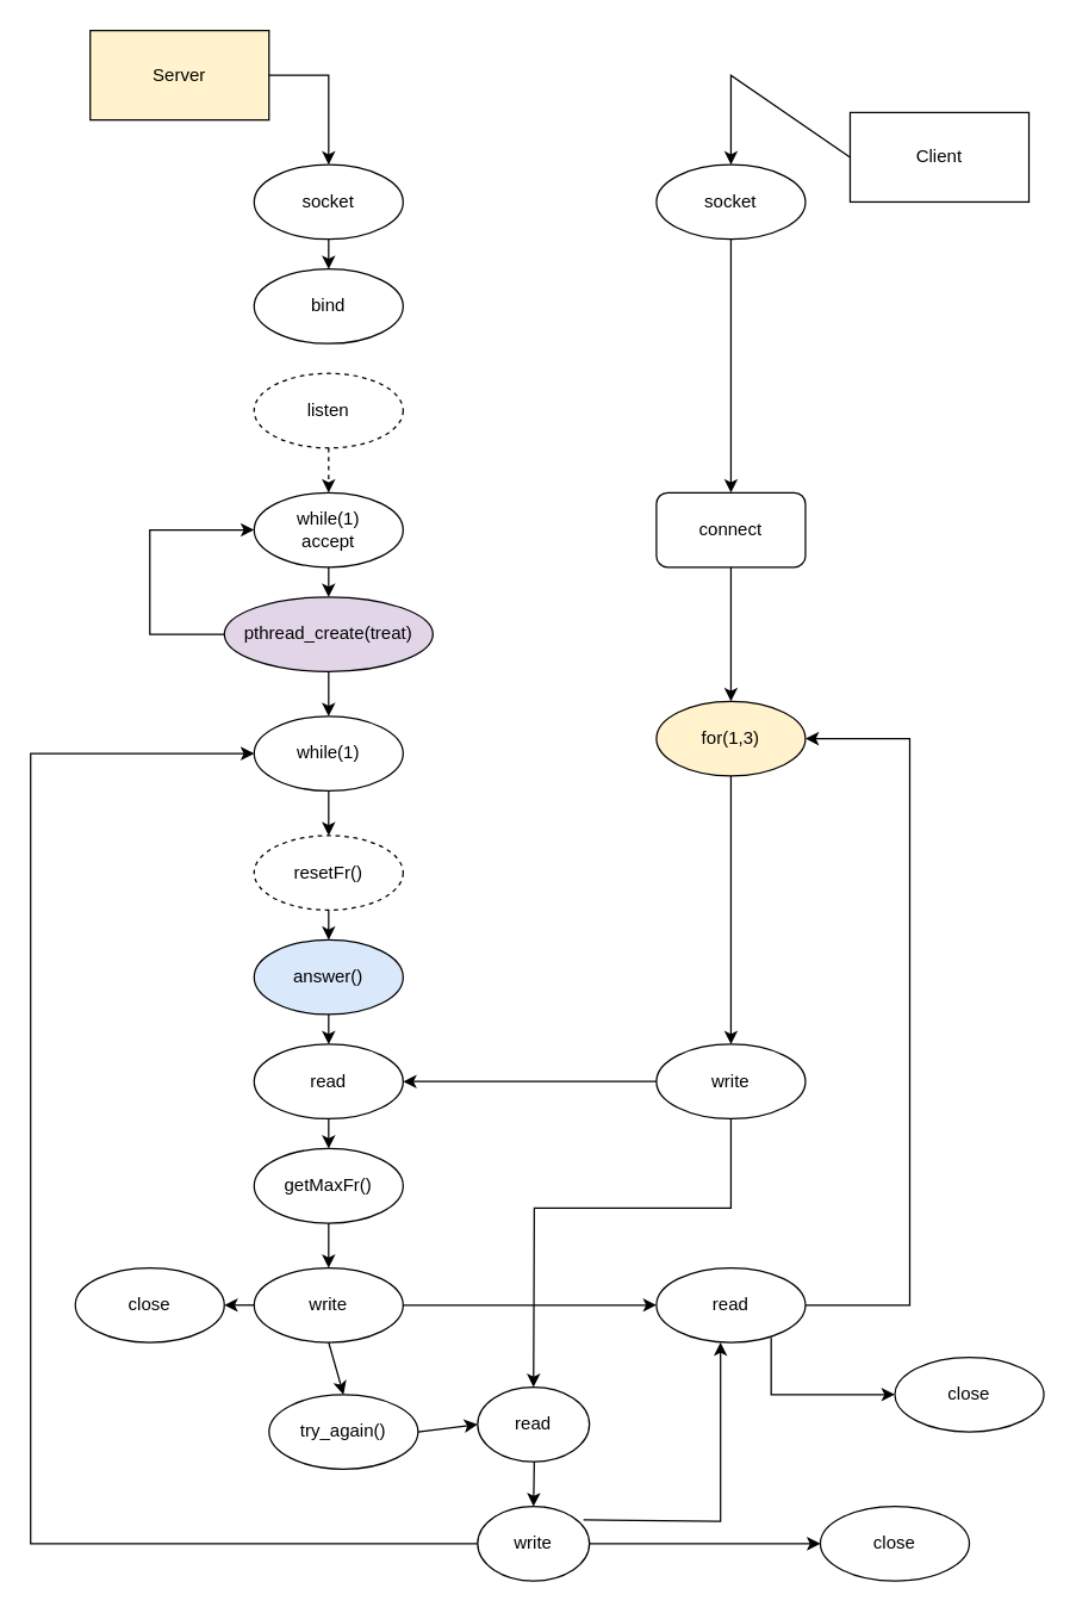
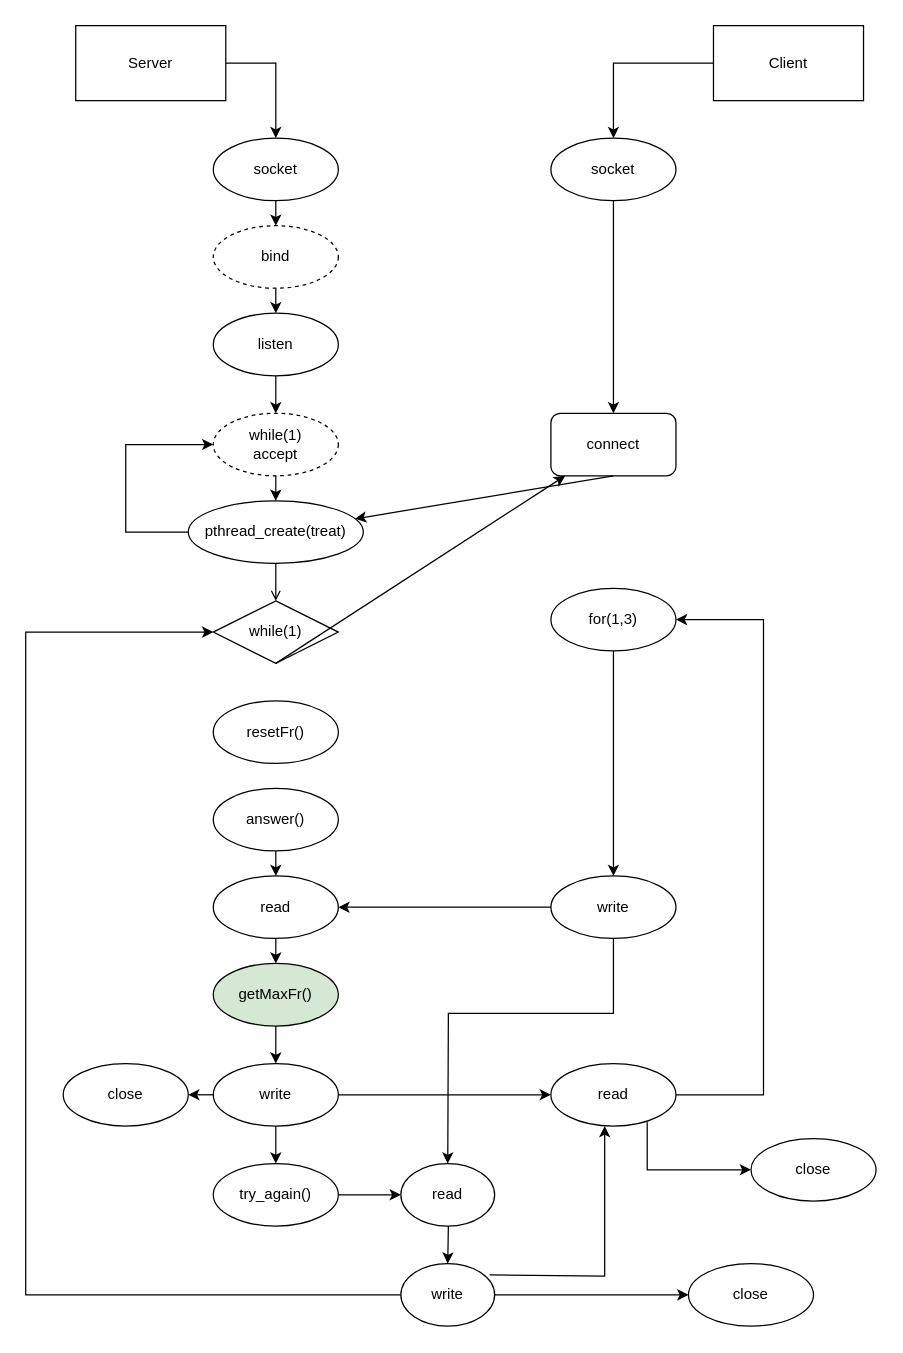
  <mxCell id="0" />
  <mxCell id="1" parent="0" />
- <mxCell id="2" value="Server" style="rounded=0;whiteSpace=wrap;html=1;fillColor=#fff2cc;" vertex="1" parent="1"><mxGeometry x="60" y="20" width="120" height="60" as="geometry" /></mxCell>
- <mxCell id="3" value="Client" style="rounded=0;whiteSpace=wrap;html=1;" vertex="1" parent="1"><mxGeometry x="570" y="75" width="120" height="60" as="geometry" /></mxCell>
+ <mxCell id="2" value="Server" style="rounded=0;whiteSpace=wrap;html=1;" vertex="1" parent="1"><mxGeometry x="60" y="20" width="120" height="60" as="geometry" /></mxCell>
+ <mxCell id="3" value="Client" style="rounded=0;whiteSpace=wrap;html=1;" vertex="1" parent="1"><mxGeometry x="570" y="20" width="120" height="60" as="geometry" /></mxCell>
  <mxCell id="4" value="" style="endArrow=classic;html=1;rounded=0;exitX=1;exitY=0.5;exitDx=0;exitDy=0;entryX=0.5;entryY=0;entryDx=0;entryDy=0;" edge="1" parent="1" source="2" target="6"><mxGeometry width="50" height="50" relative="1" as="geometry"><mxPoint x="120" y="250" as="sourcePoint" /><mxPoint x="220" y="180" as="targetPoint" /><Array as="points"><mxPoint x="220" y="50" /></Array></mxGeometry></mxCell>
  <mxCell id="5" value="" style="endArrow=classic;html=1;rounded=0;exitX=0;exitY=0.5;exitDx=0;exitDy=0;entryX=0.5;entryY=0;entryDx=0;entryDy=0;" edge="1" parent="1" source="3" target="7"><mxGeometry width="50" height="50" relative="1" as="geometry"><mxPoint x="430" y="60" as="sourcePoint" /><mxPoint x="460" y="180" as="targetPoint" /><Array as="points"><mxPoint x="490" y="50" /></Array></mxGeometry></mxCell>
  <mxCell id="6" value="socket" style="ellipse;whiteSpace=wrap;html=1;" vertex="1" parent="1"><mxGeometry x="170" y="110" width="100" height="50" as="geometry" /></mxCell>
  <mxCell id="7" value="socket" style="ellipse;whiteSpace=wrap;html=1;" vertex="1" parent="1"><mxGeometry x="440" y="110" width="100" height="50" as="geometry" /></mxCell>
  <mxCell id="8" value="" style="endArrow=classic;html=1;rounded=0;exitX=0.5;exitY=1;exitDx=0;exitDy=0;entryX=0.5;entryY=0;entryDx=0;entryDy=0;" edge="1" parent="1" source="6" target="9"><mxGeometry width="50" height="50" relative="1" as="geometry"><mxPoint x="219.5" y="230" as="sourcePoint" /><mxPoint x="220" y="280" as="targetPoint" /></mxGeometry></mxCell>
- <mxCell id="9" value="bind" style="ellipse;whiteSpace=wrap;html=1;" vertex="1" parent="1"><mxGeometry x="170" y="180" width="100" height="50" as="geometry" /></mxCell>
- <mxCell id="10" value="listen" style="ellipse;whiteSpace=wrap;html=1;dashed=1;" vertex="1" parent="1"><mxGeometry x="170" y="250" width="100" height="50" as="geometry" /></mxCell>
- <mxCell id="12" value="while(1)&lt;br&gt;accept" style="ellipse;whiteSpace=wrap;html=1;" vertex="1" parent="1"><mxGeometry x="170" y="330" width="100" height="50" as="geometry" /></mxCell>
- <mxCell id="13" value="" style="endArrow=classic;html=1;rounded=0;exitX=0.5;exitY=1;exitDx=0;exitDy=0;entryX=0.5;entryY=0;entryDx=0;entryDy=0;dashed=1;" edge="1" parent="1" source="10" target="12"><mxGeometry width="50" height="50" relative="1" as="geometry"><mxPoint x="370" y="380" as="sourcePoint" /><mxPoint x="420" y="330" as="targetPoint" /></mxGeometry></mxCell>
+ <mxCell id="9" value="bind" style="ellipse;whiteSpace=wrap;html=1;dashed=1;" vertex="1" parent="1"><mxGeometry x="170" y="180" width="100" height="50" as="geometry" /></mxCell>
+ <mxCell id="10" value="listen" style="ellipse;whiteSpace=wrap;html=1;" vertex="1" parent="1"><mxGeometry x="170" y="250" width="100" height="50" as="geometry" /></mxCell>
+ <mxCell id="11" value="" style="endArrow=classic;html=1;rounded=0;exitX=0.5;exitY=1;exitDx=0;exitDy=0;entryX=0.5;entryY=0;entryDx=0;entryDy=0;" edge="1" parent="1" source="9" target="10"><mxGeometry width="50" height="50" relative="1" as="geometry"><mxPoint x="370" y="390" as="sourcePoint" /><mxPoint x="420" y="340" as="targetPoint" /><Array as="points" /></mxGeometry></mxCell>
+ <mxCell id="12" value="while(1)&lt;br&gt;accept" style="ellipse;whiteSpace=wrap;html=1;dashed=1;" vertex="1" parent="1"><mxGeometry x="170" y="330" width="100" height="50" as="geometry" /></mxCell>
+ <mxCell id="13" value="" style="endArrow=classic;html=1;rounded=0;exitX=0.5;exitY=1;exitDx=0;exitDy=0;entryX=0.5;entryY=0;entryDx=0;entryDy=0;" edge="1" parent="1" source="10" target="12"><mxGeometry width="50" height="50" relative="1" as="geometry"><mxPoint x="370" y="380" as="sourcePoint" /><mxPoint x="420" y="330" as="targetPoint" /></mxGeometry></mxCell>
  <mxCell id="14" value="" style="endArrow=classic;html=1;rounded=0;exitX=0.5;exitY=1;exitDx=0;exitDy=0;entryX=0.5;entryY=0;entryDx=0;entryDy=0;" edge="1" parent="1" source="7" target="15"><mxGeometry width="50" height="50" relative="1" as="geometry"><mxPoint x="370" y="380" as="sourcePoint" /><mxPoint x="460" y="480" as="targetPoint" /></mxGeometry></mxCell>
  <mxCell id="15" value="connect" style="whiteSpace=wrap;html=1;rounded=1;" vertex="1" parent="1"><mxGeometry x="440" y="330" width="100" height="50" as="geometry" /></mxCell>
- <mxCell id="16" value="for(1,3)" style="ellipse;whiteSpace=wrap;html=1;fillColor=#fff2cc;" vertex="1" parent="1"><mxGeometry x="440" y="470" width="100" height="50" as="geometry" /></mxCell>
- <mxCell id="17" value="" style="endArrow=classic;html=1;rounded=0;entryX=0.5;entryY=0;entryDx=0;entryDy=0;exitX=0.5;exitY=1;exitDx=0;exitDy=0;" edge="1" parent="1" source="15" target="16"><mxGeometry width="50" height="50" relative="1" as="geometry"><mxPoint x="370" y="380" as="sourcePoint" /><mxPoint x="420" y="330" as="targetPoint" /></mxGeometry></mxCell>
+ <mxCell id="16" value="for(1,3)" style="ellipse;whiteSpace=wrap;html=1;" vertex="1" parent="1"><mxGeometry x="440" y="470" width="100" height="50" as="geometry" /></mxCell>
+ <mxCell id="17" value="" style="endArrow=classic;html=1;rounded=0;exitX=0.5;exitY=1;exitDx=0;exitDy=0;" edge="1" parent="1" source="15" target="24"><mxGeometry width="50" height="50" relative="1" as="geometry"><mxPoint x="370" y="380" as="sourcePoint" /><mxPoint x="420" y="330" as="targetPoint" /></mxGeometry></mxCell>
  <mxCell id="18" value="write" style="ellipse;whiteSpace=wrap;html=1;" vertex="1" parent="1"><mxGeometry x="440" y="700" width="100" height="50" as="geometry" /></mxCell>
  <mxCell id="19" value="read" style="ellipse;whiteSpace=wrap;html=1;" vertex="1" parent="1"><mxGeometry x="440" y="850" width="100" height="50" as="geometry" /></mxCell>
  <mxCell id="20" value="" style="endArrow=classic;html=1;rounded=0;entryX=1;entryY=0.5;entryDx=0;entryDy=0;exitX=1;exitY=0.5;exitDx=0;exitDy=0;" edge="1" parent="1" source="19" target="16"><mxGeometry width="50" height="50" relative="1" as="geometry"><mxPoint x="540" y="690" as="sourcePoint" /><mxPoint x="610" y="470" as="targetPoint" /><Array as="points"><mxPoint x="610" y="875" /><mxPoint x="610" y="845" /><mxPoint x="610" y="705" /><mxPoint x="610" y="495" /></Array></mxGeometry></mxCell>
  <mxCell id="21" value="" style="endArrow=classic;html=1;rounded=0;exitX=0.77;exitY=0.94;exitDx=0;exitDy=0;entryX=0;entryY=0.5;entryDx=0;entryDy=0;exitPerimeter=0;" edge="1" parent="1" source="19" target="22"><mxGeometry width="50" height="50" relative="1" as="geometry"><mxPoint x="370" y="580" as="sourcePoint" /><mxPoint x="570" y="770" as="targetPoint" /><Array as="points"><mxPoint x="517" y="935" /></Array></mxGeometry></mxCell>
  <mxCell id="22" value="close" style="ellipse;whiteSpace=wrap;html=1;" vertex="1" parent="1"><mxGeometry x="600" y="910" width="100" height="50" as="geometry" /></mxCell>
  <mxCell id="23" value="" style="endArrow=classic;html=1;rounded=0;entryX=0.5;entryY=0;entryDx=0;entryDy=0;exitX=0.5;exitY=1;exitDx=0;exitDy=0;" edge="1" parent="1" source="16" target="18"><mxGeometry width="50" height="50" relative="1" as="geometry"><mxPoint x="370" y="580" as="sourcePoint" /><mxPoint x="420" y="530" as="targetPoint" /></mxGeometry></mxCell>
- <mxCell id="24" value="pthread_create(treat)" style="ellipse;whiteSpace=wrap;html=1;fillColor=#e1d5e7;" vertex="1" parent="1"><mxGeometry x="150" y="400" width="140" height="50" as="geometry" /></mxCell>
+ <mxCell id="24" value="pthread_create(treat)" style="ellipse;whiteSpace=wrap;html=1;" vertex="1" parent="1"><mxGeometry x="150" y="400" width="140" height="50" as="geometry" /></mxCell>
  <mxCell id="25" value="" style="endArrow=classic;html=1;rounded=0;entryX=0.5;entryY=0;entryDx=0;entryDy=0;exitX=0.5;exitY=1;exitDx=0;exitDy=0;" edge="1" parent="1" source="12" target="24"><mxGeometry width="50" height="50" relative="1" as="geometry"><mxPoint x="50" y="440" as="sourcePoint" /><mxPoint x="100" y="390" as="targetPoint" /></mxGeometry></mxCell>
  <mxCell id="26" value="" style="endArrow=classic;html=1;rounded=0;exitX=0;exitY=0.5;exitDx=0;exitDy=0;entryX=0;entryY=0.5;entryDx=0;entryDy=0;" edge="1" parent="1" source="24" target="12"><mxGeometry width="50" height="50" relative="1" as="geometry"><mxPoint x="370" y="590" as="sourcePoint" /><mxPoint x="80" y="410" as="targetPoint" /><Array as="points"><mxPoint x="100" y="425" /><mxPoint x="100" y="405" /><mxPoint x="100" y="355" /></Array></mxGeometry></mxCell>
- <mxCell id="27" value="while(1)" style="ellipse;whiteSpace=wrap;html=1;" vertex="1" parent="1"><mxGeometry x="170" y="480" width="100" height="50" as="geometry" /></mxCell>
- <mxCell id="28" value="" style="endArrow=classic;html=1;rounded=0;entryX=0.5;entryY=0;entryDx=0;entryDy=0;exitX=0.5;exitY=1;exitDx=0;exitDy=0;" edge="1" parent="1" source="24" target="27"><mxGeometry width="50" height="50" relative="1" as="geometry"><mxPoint x="370" y="590" as="sourcePoint" /><mxPoint x="420" y="540" as="targetPoint" /></mxGeometry></mxCell>
- <mxCell id="29" value="resetFr()" style="ellipse;whiteSpace=wrap;html=1;dashed=1;" vertex="1" parent="1"><mxGeometry x="170" y="560" width="100" height="50" as="geometry" /></mxCell>
- <mxCell id="30" value="" style="endArrow=classic;html=1;rounded=0;entryX=0.5;entryY=0;entryDx=0;entryDy=0;exitX=0.5;exitY=1;exitDx=0;exitDy=0;" edge="1" parent="1" source="27" target="29"><mxGeometry width="50" height="50" relative="1" as="geometry"><mxPoint x="370" y="490" as="sourcePoint" /><mxPoint x="420" y="440" as="targetPoint" /></mxGeometry></mxCell>
- <mxCell id="31" value="answer()" style="ellipse;whiteSpace=wrap;html=1;fillColor=#dae8fc;" vertex="1" parent="1"><mxGeometry x="170" y="630" width="100" height="50" as="geometry" /></mxCell>
- <mxCell id="32" value="" style="endArrow=classic;html=1;rounded=0;entryX=0.5;entryY=0;entryDx=0;entryDy=0;exitX=0.5;exitY=1;exitDx=0;exitDy=0;" edge="1" parent="1" source="29" target="31"><mxGeometry width="50" height="50" relative="1" as="geometry"><mxPoint x="370" y="590" as="sourcePoint" /><mxPoint x="420" y="540" as="targetPoint" /></mxGeometry></mxCell>
+ <mxCell id="27" value="while(1)" style="rhombus;whiteSpace=wrap;html=1;" vertex="1" parent="1"><mxGeometry x="170" y="480" width="100" height="50" as="geometry" /></mxCell>
+ <mxCell id="28" value="" style="endArrow=open;html=1;rounded=0;entryX=0.5;entryY=0;entryDx=0;entryDy=0;exitX=0.5;exitY=1;exitDx=0;exitDy=0;" edge="1" parent="1" source="24" target="27"><mxGeometry width="50" height="50" relative="1" as="geometry"><mxPoint x="370" y="590" as="sourcePoint" /><mxPoint x="420" y="540" as="targetPoint" /></mxGeometry></mxCell>
+ <mxCell id="29" value="resetFr()" style="ellipse;whiteSpace=wrap;html=1;" vertex="1" parent="1"><mxGeometry x="170" y="560" width="100" height="50" as="geometry" /></mxCell>
+ <mxCell id="30" value="" style="endArrow=classic;html=1;rounded=0;exitX=0.5;exitY=1;exitDx=0;exitDy=0;" edge="1" parent="1" source="27" target="15"><mxGeometry width="50" height="50" relative="1" as="geometry"><mxPoint x="370" y="490" as="sourcePoint" /><mxPoint x="420" y="440" as="targetPoint" /></mxGeometry></mxCell>
+ <mxCell id="31" value="answer()" style="ellipse;whiteSpace=wrap;html=1;" vertex="1" parent="1"><mxGeometry x="170" y="630" width="100" height="50" as="geometry" /></mxCell>
  <mxCell id="33" value="read" style="ellipse;whiteSpace=wrap;html=1;" vertex="1" parent="1"><mxGeometry x="170" y="700" width="100" height="50" as="geometry" /></mxCell>
  <mxCell id="34" value="" style="endArrow=classic;html=1;rounded=0;entryX=0.5;entryY=0;entryDx=0;entryDy=0;exitX=0.5;exitY=1;exitDx=0;exitDy=0;" edge="1" parent="1" source="31" target="33"><mxGeometry width="50" height="50" relative="1" as="geometry"><mxPoint x="370" y="590" as="sourcePoint" /><mxPoint x="420" y="540" as="targetPoint" /></mxGeometry></mxCell>
  <mxCell id="35" value="" style="endArrow=classic;html=1;rounded=0;entryX=1;entryY=0.5;entryDx=0;entryDy=0;exitX=0;exitY=0.5;exitDx=0;exitDy=0;" edge="1" parent="1" source="18" target="33"><mxGeometry width="50" height="50" relative="1" as="geometry"><mxPoint x="370" y="590" as="sourcePoint" /><mxPoint x="420" y="540" as="targetPoint" /></mxGeometry></mxCell>
- <mxCell id="36" value="getMaxFr()" style="ellipse;whiteSpace=wrap;html=1;" vertex="1" parent="1"><mxGeometry x="170" y="770" width="100" height="50" as="geometry" /></mxCell>
+ <mxCell id="36" value="getMaxFr()" style="ellipse;whiteSpace=wrap;html=1;fillColor=#d5e8d4;" vertex="1" parent="1"><mxGeometry x="170" y="770" width="100" height="50" as="geometry" /></mxCell>
  <mxCell id="37" value="" style="endArrow=classic;html=1;rounded=0;entryX=0.5;entryY=0;entryDx=0;entryDy=0;exitX=0.5;exitY=1;exitDx=0;exitDy=0;" edge="1" parent="1" source="33" target="36"><mxGeometry width="50" height="50" relative="1" as="geometry"><mxPoint x="370" y="590" as="sourcePoint" /><mxPoint x="420" y="540" as="targetPoint" /></mxGeometry></mxCell>
  <mxCell id="38" value="write" style="ellipse;whiteSpace=wrap;html=1;" vertex="1" parent="1"><mxGeometry x="170" y="850" width="100" height="50" as="geometry" /></mxCell>
  <mxCell id="39" value="" style="endArrow=classic;html=1;rounded=0;entryX=0.5;entryY=0;entryDx=0;entryDy=0;exitX=0.5;exitY=1;exitDx=0;exitDy=0;" edge="1" parent="1" source="36" target="38"><mxGeometry width="50" height="50" relative="1" as="geometry"><mxPoint x="370" y="690" as="sourcePoint" /><mxPoint x="420" y="640" as="targetPoint" /></mxGeometry></mxCell>
  <mxCell id="40" value="" style="endArrow=classic;html=1;rounded=0;entryX=0;entryY=0.5;entryDx=0;entryDy=0;exitX=1;exitY=0.5;exitDx=0;exitDy=0;" edge="1" parent="1" source="38" target="19"><mxGeometry width="50" height="50" relative="1" as="geometry"><mxPoint x="370" y="690" as="sourcePoint" /><mxPoint x="420" y="640" as="targetPoint" /></mxGeometry></mxCell>
  <mxCell id="41" value="close" style="ellipse;whiteSpace=wrap;html=1;" vertex="1" parent="1"><mxGeometry x="50" y="850" width="100" height="50" as="geometry" /></mxCell>
  <mxCell id="42" value="" style="endArrow=classic;html=1;rounded=0;entryX=1;entryY=0.5;entryDx=0;entryDy=0;exitX=0;exitY=0.5;exitDx=0;exitDy=0;" edge="1" parent="1" source="38" target="41"><mxGeometry width="50" height="50" relative="1" as="geometry"><mxPoint x="370" y="790" as="sourcePoint" /><mxPoint x="420" y="740" as="targetPoint" /></mxGeometry></mxCell>
- <mxCell id="43" value="try_again()" style="ellipse;whiteSpace=wrap;html=1;" vertex="1" parent="1"><mxGeometry x="180" y="935" width="100" height="50" as="geometry" /></mxCell>
+ <mxCell id="43" value="try_again()" style="ellipse;whiteSpace=wrap;html=1;" vertex="1" parent="1"><mxGeometry x="170" y="930" width="100" height="50" as="geometry" /></mxCell>
  <mxCell id="44" value="" style="endArrow=classic;html=1;rounded=0;entryX=0.5;entryY=0;entryDx=0;entryDy=0;exitX=0.5;exitY=1;exitDx=0;exitDy=0;" edge="1" parent="1" source="38" target="43"><mxGeometry width="50" height="50" relative="1" as="geometry"><mxPoint x="370" y="790" as="sourcePoint" /><mxPoint x="420" y="740" as="targetPoint" /></mxGeometry></mxCell>
  <mxCell id="45" value="read" style="ellipse;whiteSpace=wrap;html=1;" vertex="1" parent="1"><mxGeometry x="320" y="930" width="75" height="50" as="geometry" /></mxCell>
  <mxCell id="46" value="write" style="ellipse;whiteSpace=wrap;html=1;" vertex="1" parent="1"><mxGeometry x="320" y="1010" width="75" height="50" as="geometry" /></mxCell>
  <mxCell id="47" value="" style="endArrow=classic;html=1;rounded=0;entryX=0.5;entryY=0;entryDx=0;entryDy=0;exitX=0.5;exitY=1;exitDx=0;exitDy=0;" edge="1" parent="1" source="18" target="45"><mxGeometry width="50" height="50" relative="1" as="geometry"><mxPoint x="350" y="760" as="sourcePoint" /><mxPoint x="420" y="760" as="targetPoint" /><Array as="points"><mxPoint x="490" y="810" /><mxPoint x="358" y="810" /></Array></mxGeometry></mxCell>
  <mxCell id="48" value="" style="endArrow=classic;html=1;rounded=0;exitX=1;exitY=0.5;exitDx=0;exitDy=0;entryX=0;entryY=0.5;entryDx=0;entryDy=0;" edge="1" parent="1" source="43" target="45"><mxGeometry width="50" height="50" relative="1" as="geometry"><mxPoint x="370" y="810" as="sourcePoint" /><mxPoint x="420" y="760" as="targetPoint" /></mxGeometry></mxCell>
  <mxCell id="49" value="" style="endArrow=classic;html=1;rounded=0;entryX=0.5;entryY=0;entryDx=0;entryDy=0;" edge="1" parent="1" target="46"><mxGeometry width="50" height="50" relative="1" as="geometry"><mxPoint x="358" y="980" as="sourcePoint" /><mxPoint x="420" y="760" as="targetPoint" /></mxGeometry></mxCell>
  <mxCell id="50" value="" style="endArrow=classic;html=1;rounded=0;exitX=0.947;exitY=0.18;exitDx=0;exitDy=0;exitPerimeter=0;entryX=0.43;entryY=1;entryDx=0;entryDy=0;entryPerimeter=0;" edge="1" parent="1" source="46" target="19"><mxGeometry width="50" height="50" relative="1" as="geometry"><mxPoint x="370" y="810" as="sourcePoint" /><mxPoint x="420" y="760" as="targetPoint" /><Array as="points"><mxPoint x="483" y="1020" /></Array></mxGeometry></mxCell>
  <mxCell id="51" value="close" style="ellipse;whiteSpace=wrap;html=1;" vertex="1" parent="1"><mxGeometry x="550" y="1010" width="100" height="50" as="geometry" /></mxCell>
  <mxCell id="52" value="" style="endArrow=classic;html=1;rounded=0;entryX=0;entryY=0.5;entryDx=0;entryDy=0;exitX=1;exitY=0.5;exitDx=0;exitDy=0;" edge="1" parent="1" source="46" target="51"><mxGeometry width="50" height="50" relative="1" as="geometry"><mxPoint x="370" y="810" as="sourcePoint" /><mxPoint x="420" y="760" as="targetPoint" /></mxGeometry></mxCell>
  <mxCell id="53" value="" style="endArrow=classic;html=1;rounded=0;exitX=0;exitY=0.5;exitDx=0;exitDy=0;entryX=0;entryY=0.5;entryDx=0;entryDy=0;" edge="1" parent="1" source="46" target="27"><mxGeometry width="50" height="50" relative="1" as="geometry"><mxPoint x="230" y="1050" as="sourcePoint" /><mxPoint x="280" y="1000" as="targetPoint" /><Array as="points"><mxPoint x="20" y="1035" /><mxPoint x="20" y="505" /></Array></mxGeometry></mxCell>
